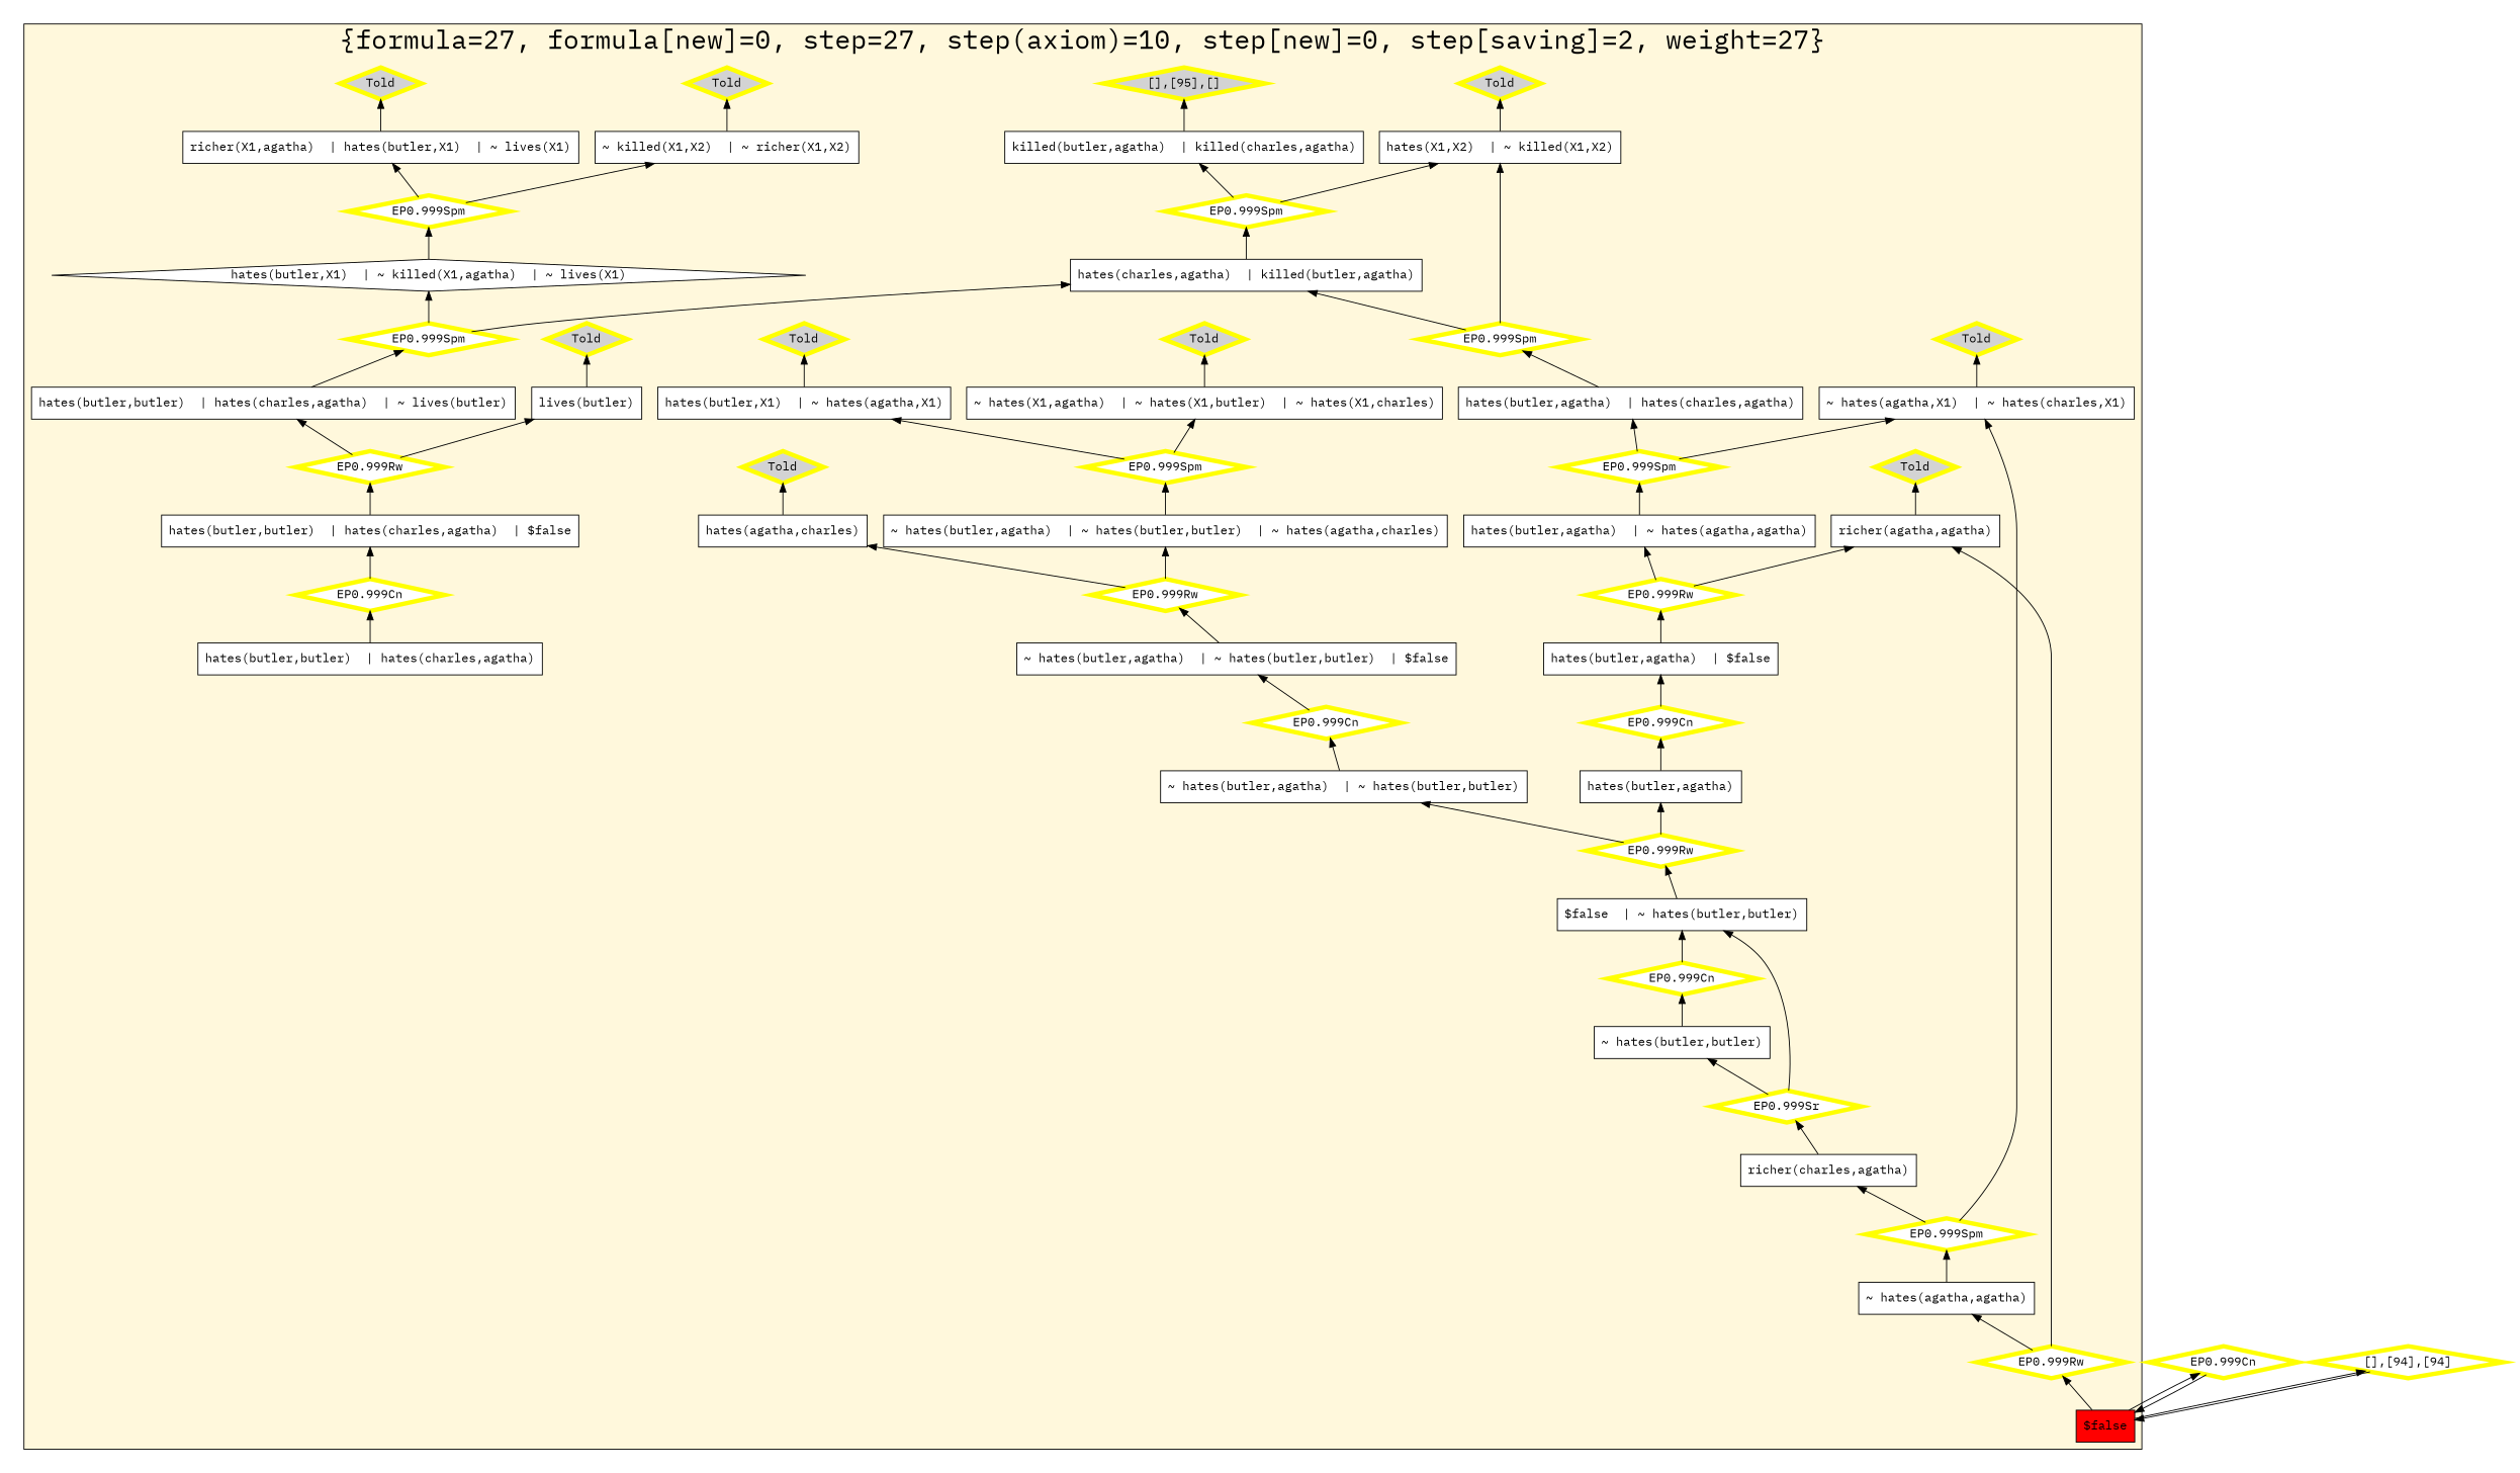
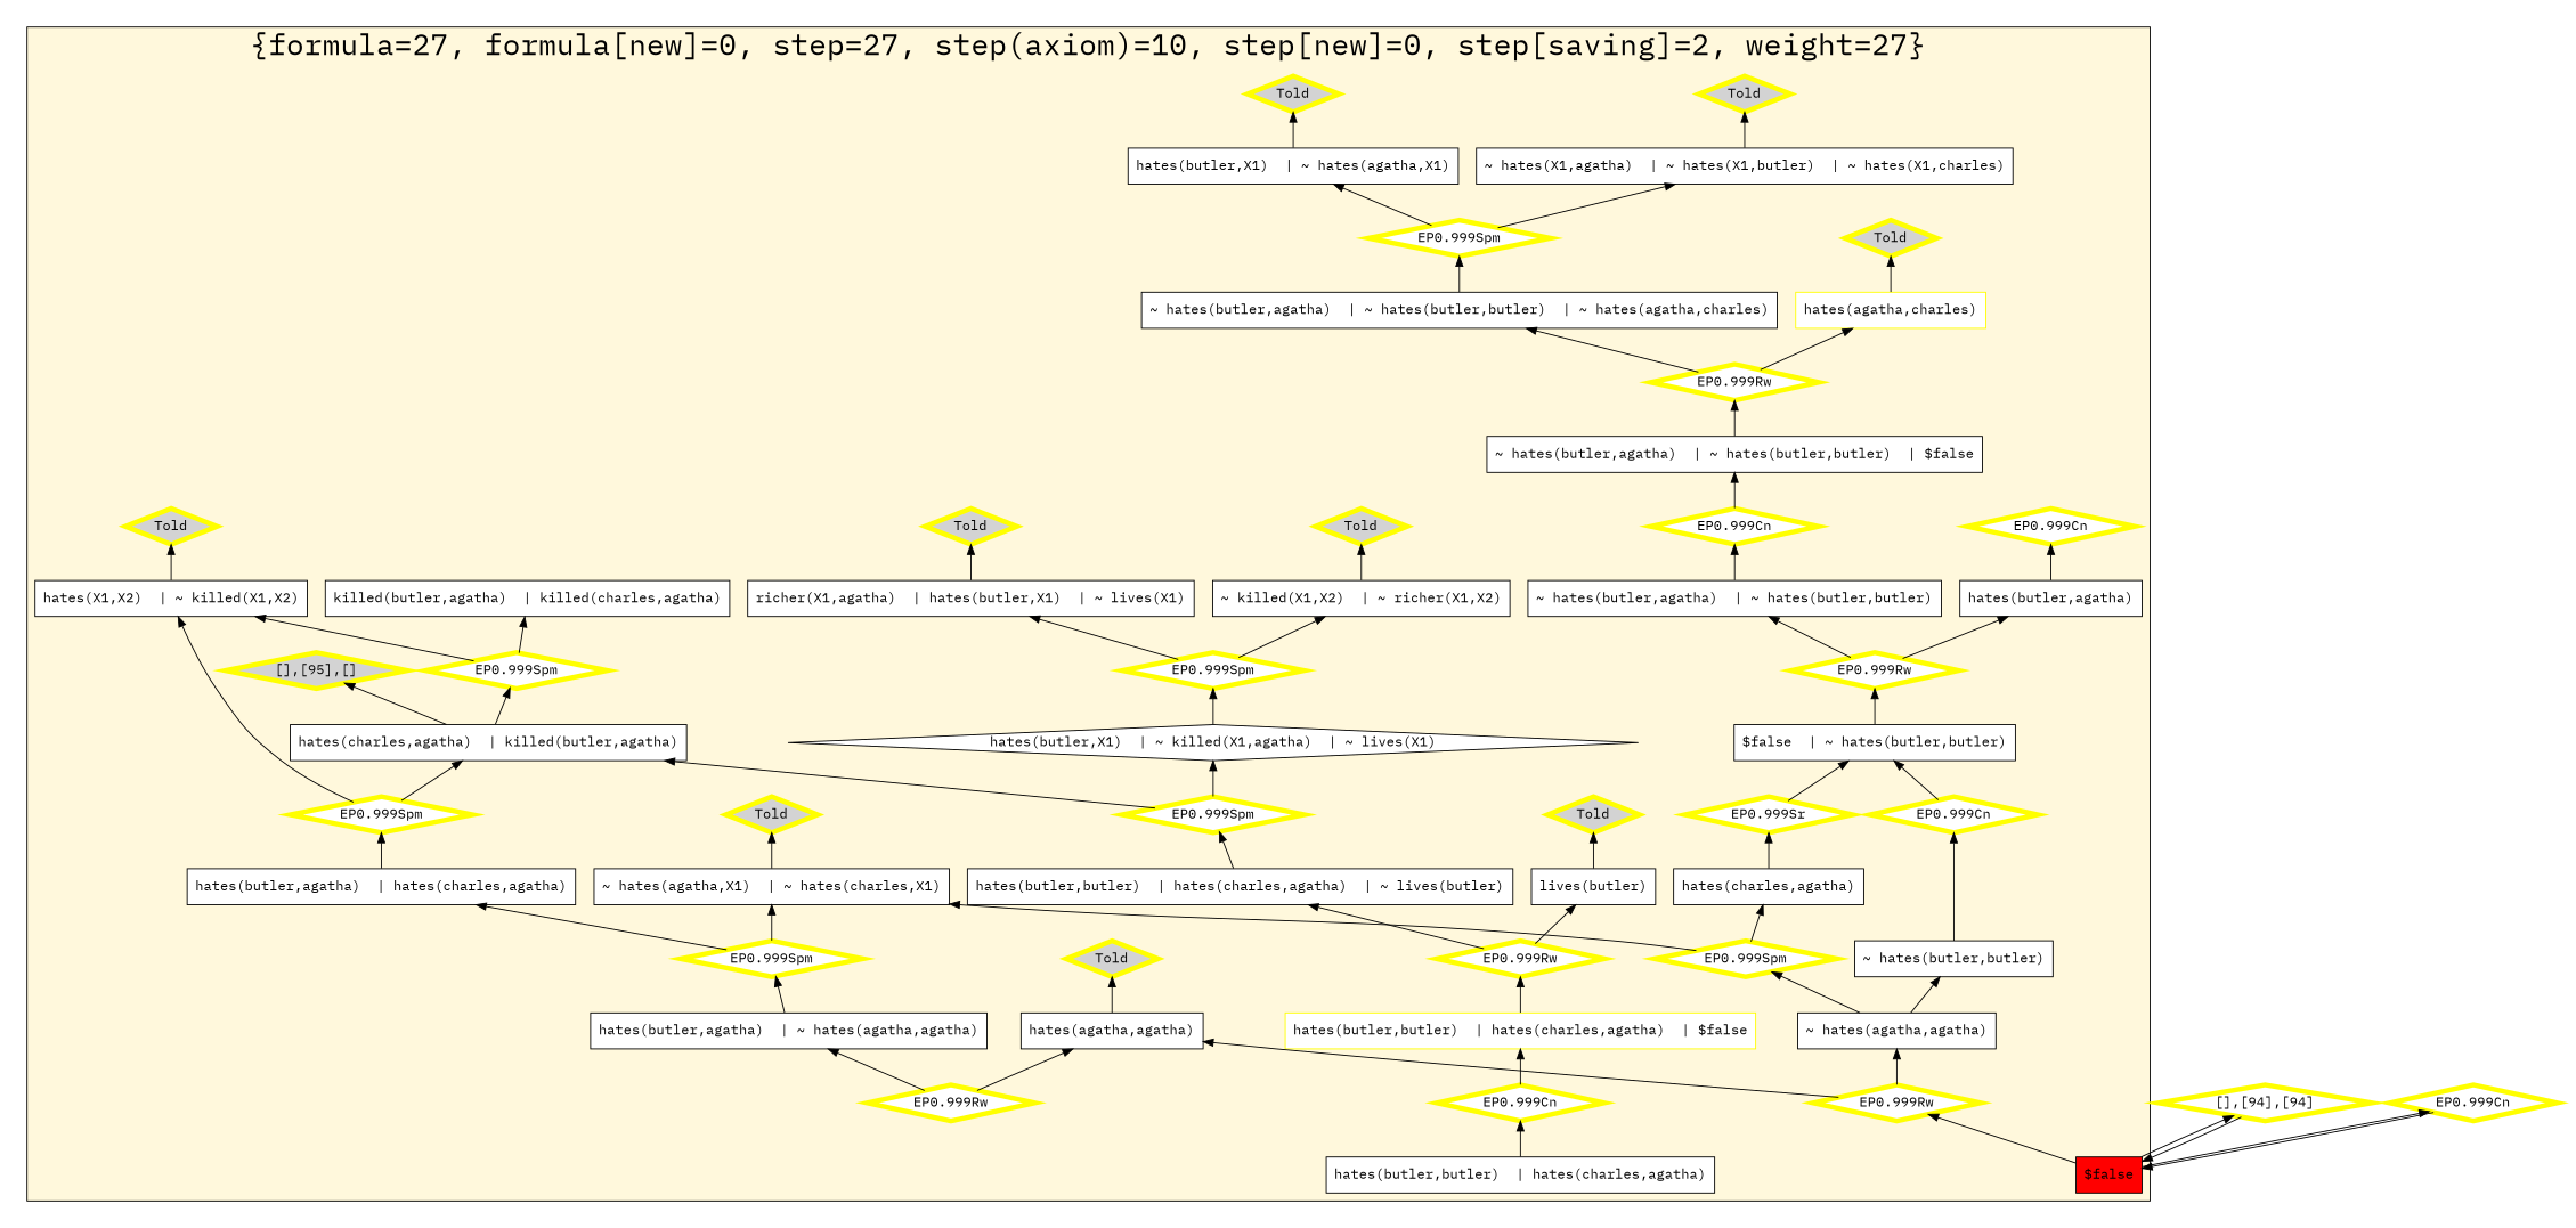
  digraph {
    fontname="IBM Plex Mono"
    rankdir=BT
    node [color=yellow fillcolor=white fontname="IBM Plex Mono" shape=diamond style=filled penwidth=5]
    edge [fontname="IBM Plex Mono"]
-   n1 [color=black label="hates(butler,butler)  | hates(charles,agatha)  | $false" shape=box penwidth=""]
+   n1 [label="hates(butler,butler)  | hates(charles,agatha)  | $false" shape=box penwidth=""]
    n2 [color=black label="hates(butler,X1)  | ~ hates(agatha,X1)" shape=box penwidth=""]
    n3 [color=black fillcolor=red label="$false" shape=box penwidth=""]
    n4 [color=black label="richer(X1,agatha)  | hates(butler,X1)  | ~ lives(X1)" shape=box penwidth=""]
    n5 [color=black label="$false  | ~ hates(butler,butler)" shape=box penwidth=""]
    n6 [color=black label="~ hates(X1,agatha)  | ~ hates(X1,butler)  | ~ hates(X1,charles)" shape=box penwidth=""]
-   n7 [color=black label="hates(butler,agatha)  | $false" shape=box penwidth=""]
    n8 [color=black label="killed(butler,agatha)  | killed(charles,agatha)" shape=box penwidth=""]
    n9 [color=black label="~ hates(butler,agatha)  | ~ hates(butler,butler)  | ~ hates(agatha,charles)" shape=box penwidth=""]
    n10 [color=black label="~ hates(butler,agatha)  | ~ hates(butler,butler)" shape=box penwidth=""]
    n11 [color=black label="~ hates(butler,butler)" shape=box penwidth=""]
    n12 [color=black label="hates(X1,X2)  | ~ killed(X1,X2)" shape=box penwidth=""]
    n13 [color=black label="hates(butler,butler)  | hates(charles,agatha)" shape=box penwidth=""]
    n14 [color=black label="hates(butler,butler)  | hates(charles,agatha)  | ~ lives(butler)" shape=box penwidth=""]
    n15 [color=black label="~ hates(agatha,agatha)" shape=box penwidth=""]
-   n16 [color=black label="richer(agatha,agatha)" shape=box penwidth=""]
+   n16 [color=black label="hates(agatha,agatha)" shape=box penwidth=""]
    n17 [color=black label="hates(charles,agatha)  | killed(butler,agatha)" shape=box penwidth=""]
    n18 [color=black label="lives(butler)" shape=box penwidth=""]
    n19 [color=black label="hates(butler,agatha)" shape=box penwidth=""]
    n20 [color=black label="hates(butler,agatha)  | hates(charles,agatha)" shape=box penwidth=""]
-   n21 [color=black label="hates(agatha,charles)" shape=box penwidth=""]
-   n22 [color=black label="richer(charles,agatha)" shape=box penwidth=""]
+   n21 [label="hates(agatha,charles)" shape=box penwidth=""]
+   n22 [color=black label="hates(charles,agatha)" shape=box penwidth=""]
    n23 [color=black label="~ hates(agatha,X1)  | ~ hates(charles,X1)" shape=box penwidth=""]
    n24 [color=black label="hates(butler,agatha)  | ~ hates(agatha,agatha)" shape=box penwidth=""]
    n25 [color=black label="~ hates(butler,agatha)  | ~ hates(butler,butler)  | $false" shape=box penwidth=""]
    n26 [color=black label="hates(butler,X1)  | ~ killed(X1,agatha)  | ~ lives(X1)" penwidth=""]
    n27 [color=black label="~ killed(X1,X2)  | ~ richer(X1,X2)" shape=box penwidth=""]
    n28 [fillcolor=lightgrey label=Told]
    n29 [label="EP0.999Cn"]
    n30 [label="EP0.999Rw"]
    n31 [label="EP0.999Cn"]
    n32 [fillcolor=lightgrey label=Told]
    n33 [label="EP0.999Rw"]
    n34 [fillcolor=lightgrey label=Told]
    n35 [label="EP0.999Rw"]
    n36 [label="EP0.999Spm"]
    n37 [label="EP0.999Rw"]
    n38 [fillcolor=lightgrey label=Told]
    n39 [label="EP0.999Rw"]
    n40 [fillcolor=lightgrey label=Told]
    n41 [fillcolor=lightgrey label=Told]
    n42 [label="EP0.999Cn"]
    n43 [label="EP0.999Spm"]
    n44 [fillcolor=lightgrey label=Told]
    n45 [fillcolor=lightgrey label=Told]
    n46 [label="EP0.999Spm"]
    n47 [fillcolor=lightgrey label="[],[95],[]"]
    n48 [label="EP0.999Spm"]
    n49 [label="EP0.999Spm"]
    n50 [fillcolor=lightgrey label=Told]
    n51 [label="EP0.999Spm"]
    n52 [label="EP0.999Spm"]
    n53 [label="EP0.999Sr"]
    n54 [label="EP0.999Cn"]
    n55 [label="[],[94],[94]"]
    n56 [label="EP0.999Cn"]
    subgraph cluster_1 {
      fillcolor=cornsilk
      fontsize=30
      label="{formula=27, formula[new]=0, step=27, step(axiom)=10, step[new]=0, step[saving]=2, weight=27}"
      labelloc=b
      style=filled
      n1
      n2
      n3
      n4
      n5
      n6
-     n7
      n8
      n9
      n10
      n11
      n12
      n13
      n14
      n15
      n16
      n17
      n18
      n19
      n20
      n21
      n22
      n23
      n24
      n25
      n26
      n27
      n28
      n29
      n30
      n31
      n32
      n33
      n34
      n35
      n36
      n37
      n38
      n39
      n40
      n41
      n42
      n43
      n44
      n45
      n46
      n47
      n48
      n49
      n50
      n51
      n52
      n53
      n54
    }
    n1 -> n30
    n2 -> n41
    n3 -> n37
    n3 -> n55
    n3 -> n56
    n4 -> n34
    n5 -> n39
    n6 -> n32
-   n7 -> n35
-   n8 -> n47
+   n17 -> n47
    n9 -> n49
    n10 -> n42
    n11 -> n31
    n12 -> n40
    n13 -> n54
    n14 -> n43
    n15 -> n52
    n16 -> n38
    n17 -> n48
    n18 -> n45
    n19 -> n29
    n20 -> n46
    n21 -> n50
    n22 -> n53
    n23 -> n44
    n24 -> n36
    n25 -> n33
    n26 -> n51
    n27 -> n28
-   n29 -> n7
    n30 -> n14
    n30 -> n18
    n31 -> n5
    n33 -> n9
    n33 -> n21
    n35 -> n16
    n35 -> n24
    n36 -> n20
    n36 -> n23
    n37 -> n15
    n37 -> n16
    n39 -> n10
    n39 -> n19
    n42 -> n25
    n43 -> n17
    n43 -> n26
    n46 -> n12
    n46 -> n17
    n48 -> n8
    n48 -> n12
    n49 -> n2
    n49 -> n6
    n51 -> n4
    n51 -> n27
    n52 -> n22
    n52 -> n23
    n53 -> n5
-   n53 -> n11
+   n15 -> n11
    n54 -> n1
    n55 -> n3
    n56 -> n3
  }
